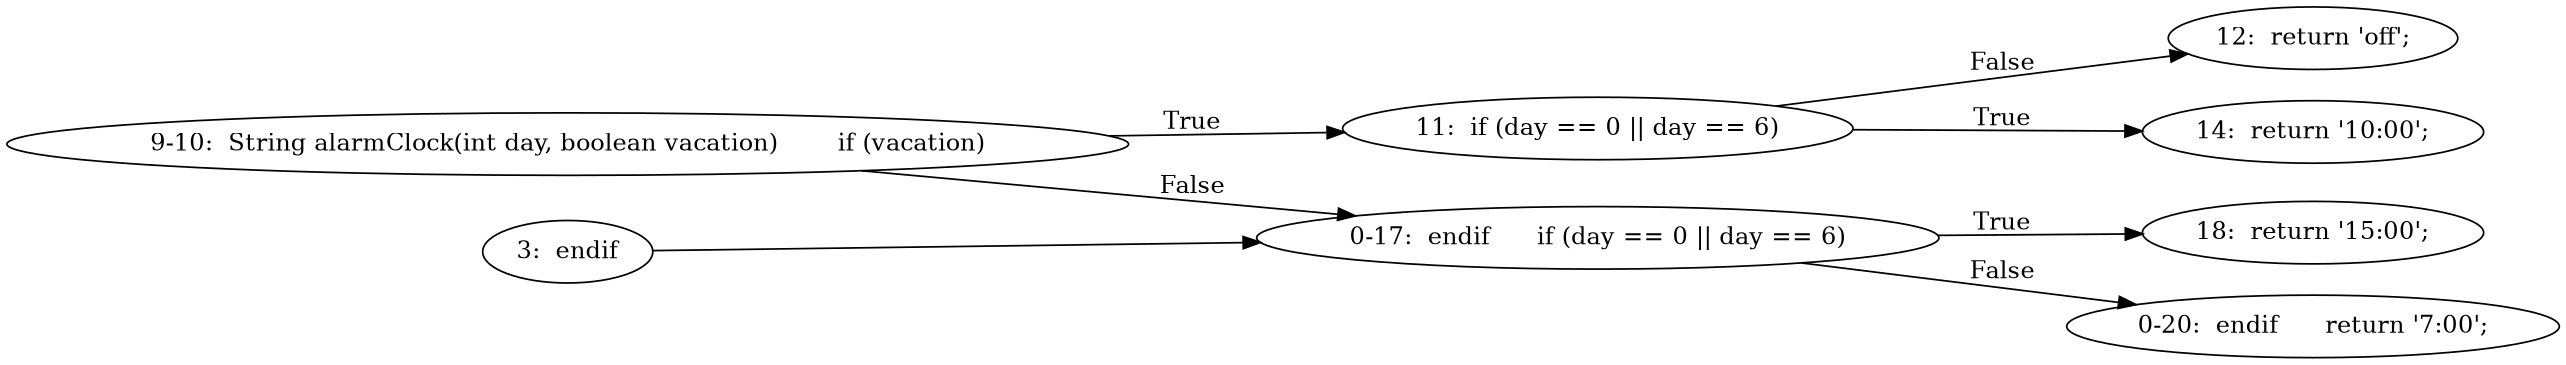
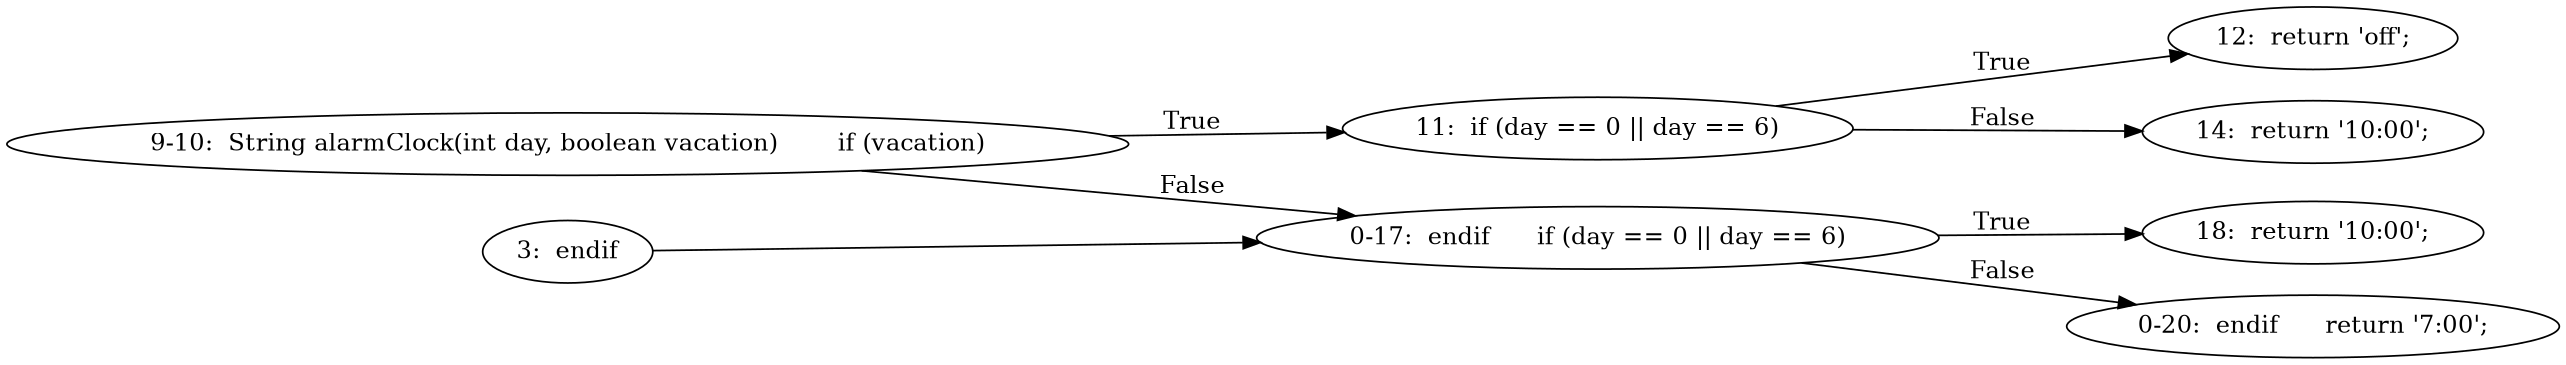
  digraph {
    rankdir=LR
    n1 [label="9-10:  String alarmClock(int day, boolean vacation)	if (vacation)"]
    n2 [label="11:  if (day == 0 || day == 6)"]
    n3 [label="0-17:  endif	if (day == 0 || day == 6)"]
    n4 [label="12:  return 'off';"]
    n5 [label="14:  return '10:00';"]
-   n6 [label="18:  return '15:00';"]
+   n6 [label="18:  return '10:00';"]
    n7 [label="0-20:  endif	return '7:00';"]
    n8 [label="3:  endif"]
    n1 -> n2 [label=True]
    n1 -> n3 [label=False]
-   n2 -> n4 [label=False]
-   n2 -> n5 [label=True]
+   n2 -> n4 [label=True]
+   n2 -> n5 [label=False]
    n3 -> n6 [label=True]
    n3 -> n7 [label=False]
    n8 -> n3
  }
